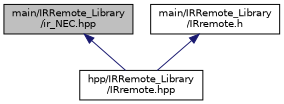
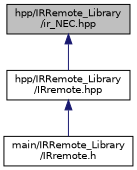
  digraph {
    node [color=black fillcolor=white fontname=Helvetica fontsize=10 shape=record style=filled]
    edge [color=midnightblue dir=back fontname=Helvetica fontsize=10 labelfontname=Helvetica labelfontsize=10 style=solid]
-   n1 [fillcolor=grey75 fontcolor=black height=0.2 label="main/IRRemote_Library\l/ir_NEC.hpp" width=0.4]
+   n1 [fillcolor=grey75 fontcolor=black height=0.2 label="hpp/IRRemote_Library\l/ir_NEC.hpp" width=0.4]
    n2 [height=0.2 label="hpp/IRRemote_Library\l/IRremote.hpp" width=0.4]
    n3 [height=0.2 label="main/IRRemote_Library\l/IRremote.h" width=0.4]
    n1 -> n2
-   n3 -> n2
+   n2 -> n3
  }
